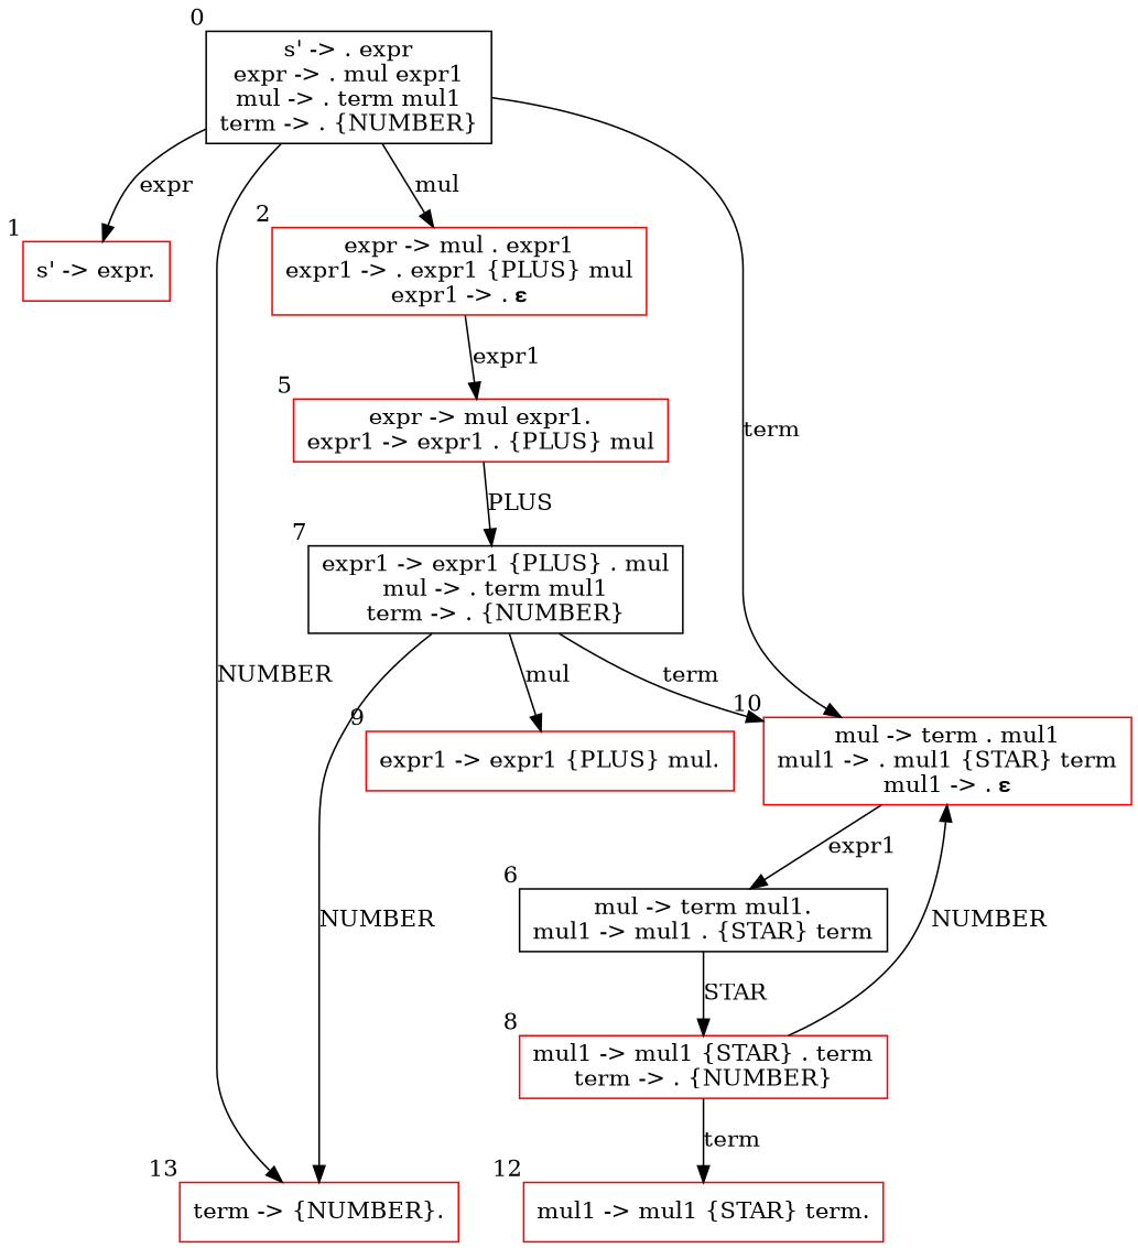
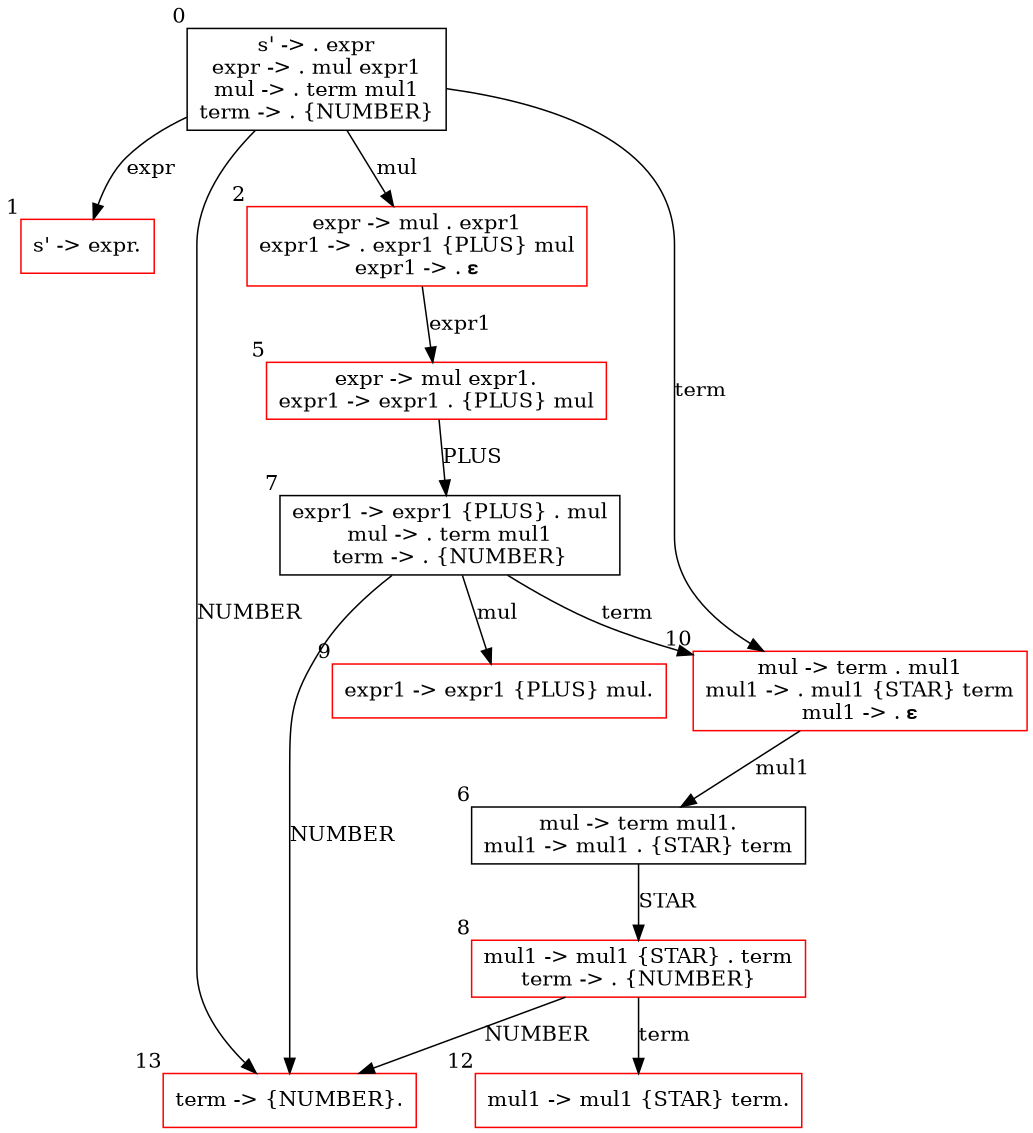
  digraph {
    rankdir=TD
    node [shape=box color=red]
    n1 [label="s' -> . expr\nexpr -> . mul expr1\nmul -> . term mul1\nterm -> . {NUMBER}" xlabel=0 color=""]
    n2 [label="s' -> expr." xlabel=1]
    n3 [label="expr -> mul . expr1\nexpr1 -> . expr1 {PLUS} mul\nexpr1 -> . 𝝴" xlabel=2]
    n4 [label="mul -> term . mul1\nmul1 -> . mul1 {STAR} term\nmul1 -> . 𝝴" xlabel=10]
    n5 [label="term -> {NUMBER}." xlabel=13]
    n6 [label="expr -> mul expr1.\nexpr1 -> expr1 . {PLUS} mul" xlabel=5]
    n7 [label="mul -> term mul1.\nmul1 -> mul1 . {STAR} term" xlabel=6 color=""]
    n8 [label="expr1 -> expr1 {PLUS} . mul\nmul -> . term mul1\nterm -> . {NUMBER}" xlabel=7 color=""]
    n9 [label="mul1 -> mul1 {STAR} . term\nterm -> . {NUMBER}" xlabel=8]
    n10 [label="expr1 -> expr1 {PLUS} mul." xlabel=9]
    n11 [label="mul1 -> mul1 {STAR} term." xlabel=12]
    n1 -> n2 [label=expr]
    n1 -> n3 [label=mul]
    n1 -> n4 [label=term]
    n1 -> n5 [label=NUMBER]
    n3 -> n6 [label=expr1]
-   n4 -> n7 [label=expr1]
+   n4 -> n7 [label=mul1]
    n6 -> n8 [label=PLUS]
    n7 -> n9 [label=STAR]
    n8 -> n4 [label=term]
    n8 -> n5 [label=NUMBER]
    n8 -> n10 [label=mul]
-   n9 -> n4 [label=NUMBER]
+   n9 -> n5 [label=NUMBER]
    n9 -> n11 [label=term]
  }
